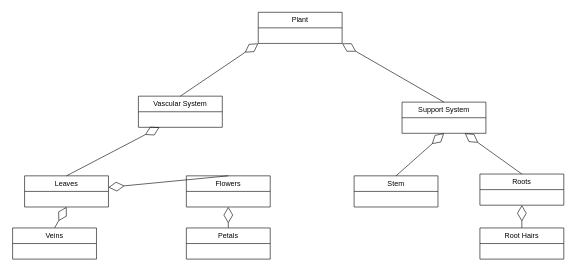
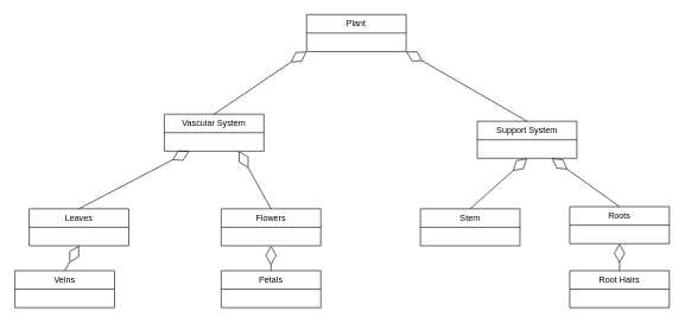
  <mxCell id="0" />
  <mxCell id="1" parent="0" />
  <mxCell id="2" value="Plant" style="swimlane;fontStyle=0;childLayout=stackLayout;horizontal=1;startSize=26;fillColor=none;horizontalStack=0;resizeParent=1;resizeParentMax=0;resizeLast=0;collapsible=1;marginBottom=0;whiteSpace=wrap;html=1;" vertex="1" parent="1"><mxGeometry x="430" y="20" width="140" height="52" as="geometry" /></mxCell>
  <mxCell id="3" value="Vascular System" style="swimlane;fontStyle=0;childLayout=stackLayout;horizontal=1;startSize=26;fillColor=none;horizontalStack=0;resizeParent=1;resizeParentMax=0;resizeLast=0;collapsible=1;marginBottom=0;whiteSpace=wrap;html=1;" vertex="1" parent="1"><mxGeometry x="230" y="160" width="140" height="52" as="geometry" /></mxCell>
  <mxCell id="4" value="Leaves" style="swimlane;fontStyle=0;childLayout=stackLayout;horizontal=1;startSize=26;fillColor=none;horizontalStack=0;resizeParent=1;resizeParentMax=0;resizeLast=0;collapsible=1;marginBottom=0;whiteSpace=wrap;html=1;" vertex="1" parent="1"><mxGeometry x="40" y="293" width="140" height="52" as="geometry" /></mxCell>
  <mxCell id="5" value="Flowers" style="swimlane;fontStyle=0;childLayout=stackLayout;horizontal=1;startSize=26;fillColor=none;horizontalStack=0;resizeParent=1;resizeParentMax=0;resizeLast=0;collapsible=1;marginBottom=0;whiteSpace=wrap;html=1;" vertex="1" parent="1"><mxGeometry x="310" y="293" width="140" height="52" as="geometry" /></mxCell>
  <mxCell id="6" value="Support System" style="swimlane;fontStyle=0;childLayout=stackLayout;horizontal=1;startSize=26;fillColor=none;horizontalStack=0;resizeParent=1;resizeParentMax=0;resizeLast=0;collapsible=1;marginBottom=0;whiteSpace=wrap;html=1;" vertex="1" parent="1"><mxGeometry x="670" y="170" width="140" height="52" as="geometry" /></mxCell>
  <mxCell id="7" value="Stem" style="swimlane;fontStyle=0;childLayout=stackLayout;horizontal=1;startSize=26;fillColor=none;horizontalStack=0;resizeParent=1;resizeParentMax=0;resizeLast=0;collapsible=1;marginBottom=0;whiteSpace=wrap;html=1;" vertex="1" parent="1"><mxGeometry x="590" y="293" width="140" height="52" as="geometry" /></mxCell>
  <mxCell id="8" value="" style="endArrow=diamondThin;endFill=0;endSize=24;html=1;rounded=0;exitX=0.5;exitY=0;exitDx=0;exitDy=0;entryX=0;entryY=1;entryDx=0;entryDy=0;" edge="1" parent="1" source="3" target="2"><mxGeometry width="160" relative="1" as="geometry"><mxPoint x="180.98" y="150" as="sourcePoint" /><mxPoint x="460" y="65.98" as="targetPoint" /></mxGeometry></mxCell>
  <mxCell id="9" value="" style="endArrow=diamondThin;endFill=0;endSize=24;html=1;rounded=0;exitX=0.5;exitY=0;exitDx=0;exitDy=0;entryX=0.25;entryY=1;entryDx=0;entryDy=0;" edge="1" parent="1" source="4" target="3"><mxGeometry width="160" relative="1" as="geometry"><mxPoint x="430" y="320" as="sourcePoint" /><mxPoint x="590" y="320" as="targetPoint" /></mxGeometry></mxCell>
- <mxCell id="10" value="" style="endArrow=diamondThin;endFill=0;endSize=24;html=1;rounded=0;exitX=0.5;exitY=0;exitDx=0;exitDy=0;" edge="1" parent="1" source="5" target="4"><mxGeometry width="160" relative="1" as="geometry"><mxPoint x="160" y="280" as="sourcePoint" /><mxPoint x="340" y="220" as="targetPoint" /></mxGeometry></mxCell>
+ <mxCell id="10" value="" style="endArrow=diamondThin;endFill=0;endSize=24;html=1;rounded=0;exitX=0.5;exitY=0;exitDx=0;exitDy=0;entryX=0.75;entryY=1;entryDx=0;entryDy=0;" edge="1" parent="1" source="5" target="3"><mxGeometry width="160" relative="1" as="geometry"><mxPoint x="160" y="280" as="sourcePoint" /><mxPoint x="340" y="220" as="targetPoint" /></mxGeometry></mxCell>
  <mxCell id="11" value="" style="endArrow=diamondThin;endFill=0;endSize=24;html=1;rounded=0;exitX=0.5;exitY=0;exitDx=0;exitDy=0;entryX=0.5;entryY=1;entryDx=0;entryDy=0;" edge="1" parent="1" source="7" target="6"><mxGeometry width="160" relative="1" as="geometry"><mxPoint x="460" y="220" as="sourcePoint" /><mxPoint x="555" y="182" as="targetPoint" /></mxGeometry></mxCell>
  <mxCell id="12" value="" style="endArrow=diamondThin;endFill=0;endSize=24;html=1;rounded=0;exitX=0.5;exitY=0;exitDx=0;exitDy=0;entryX=1;entryY=1;entryDx=0;entryDy=0;" edge="1" parent="1" source="6" target="2"><mxGeometry width="160" relative="1" as="geometry"><mxPoint x="560" y="90" as="sourcePoint" /><mxPoint x="655" y="52" as="targetPoint" /><Array as="points" /></mxGeometry></mxCell>
  <mxCell id="13" value="Roots" style="swimlane;fontStyle=0;childLayout=stackLayout;horizontal=1;startSize=26;fillColor=none;horizontalStack=0;resizeParent=1;resizeParentMax=0;resizeLast=0;collapsible=1;marginBottom=0;whiteSpace=wrap;html=1;" vertex="1" parent="1"><mxGeometry x="800" y="290" width="140" height="52" as="geometry" /></mxCell>
  <mxCell id="14" value="" style="endArrow=diamondThin;endFill=0;endSize=24;html=1;rounded=0;exitX=0.5;exitY=0;exitDx=0;exitDy=0;entryX=0.75;entryY=1;entryDx=0;entryDy=0;" edge="1" parent="1" source="13" target="6"><mxGeometry width="160" relative="1" as="geometry"><mxPoint x="730" y="200" as="sourcePoint" /><mxPoint x="770" y="112" as="targetPoint" /></mxGeometry></mxCell>
  <mxCell id="15" value="" style="endArrow=diamondThin;endFill=0;endSize=24;html=1;rounded=0;entryX=0.5;entryY=1;entryDx=0;entryDy=0;exitX=0.5;exitY=0;exitDx=0;exitDy=0;" edge="1" parent="1" source="16" target="13"><mxGeometry width="160" relative="1" as="geometry"><mxPoint x="720" y="370" as="sourcePoint" /><mxPoint x="740" y="430" as="targetPoint" /></mxGeometry></mxCell>
  <mxCell id="16" value="Root Hairs" style="swimlane;fontStyle=0;childLayout=stackLayout;horizontal=1;startSize=26;fillColor=none;horizontalStack=0;resizeParent=1;resizeParentMax=0;resizeLast=0;collapsible=1;marginBottom=0;whiteSpace=wrap;html=1;" vertex="1" parent="1"><mxGeometry x="800" y="380" width="140" height="52" as="geometry" /></mxCell>
  <mxCell id="17" value="Veins" style="swimlane;fontStyle=0;childLayout=stackLayout;horizontal=1;startSize=26;fillColor=none;horizontalStack=0;resizeParent=1;resizeParentMax=0;resizeLast=0;collapsible=1;marginBottom=0;whiteSpace=wrap;html=1;" vertex="1" parent="1"><mxGeometry x="20" y="380" width="140" height="52" as="geometry" /></mxCell>
  <mxCell id="18" value="Petals" style="swimlane;fontStyle=0;childLayout=stackLayout;horizontal=1;startSize=26;fillColor=none;horizontalStack=0;resizeParent=1;resizeParentMax=0;resizeLast=0;collapsible=1;marginBottom=0;whiteSpace=wrap;html=1;" vertex="1" parent="1"><mxGeometry x="310" y="380" width="140" height="52" as="geometry" /></mxCell>
  <mxCell id="19" value="" style="endArrow=diamondThin;endFill=0;endSize=24;html=1;rounded=0;exitX=0.5;exitY=0;exitDx=0;exitDy=0;entryX=0.5;entryY=1;entryDx=0;entryDy=0;" edge="1" parent="1" source="17" target="4"><mxGeometry width="160" relative="1" as="geometry"><mxPoint x="220" y="350" as="sourcePoint" /><mxPoint x="375" y="269" as="targetPoint" /></mxGeometry></mxCell>
  <mxCell id="20" value="" style="endArrow=diamondThin;endFill=0;endSize=24;html=1;rounded=0;entryX=0.5;entryY=1;entryDx=0;entryDy=0;exitX=0.5;exitY=0;exitDx=0;exitDy=0;" edge="1" parent="1" source="18" target="5"><mxGeometry width="160" relative="1" as="geometry"><mxPoint x="370" y="380" as="sourcePoint" /><mxPoint x="415" y="369" as="targetPoint" /></mxGeometry></mxCell>
